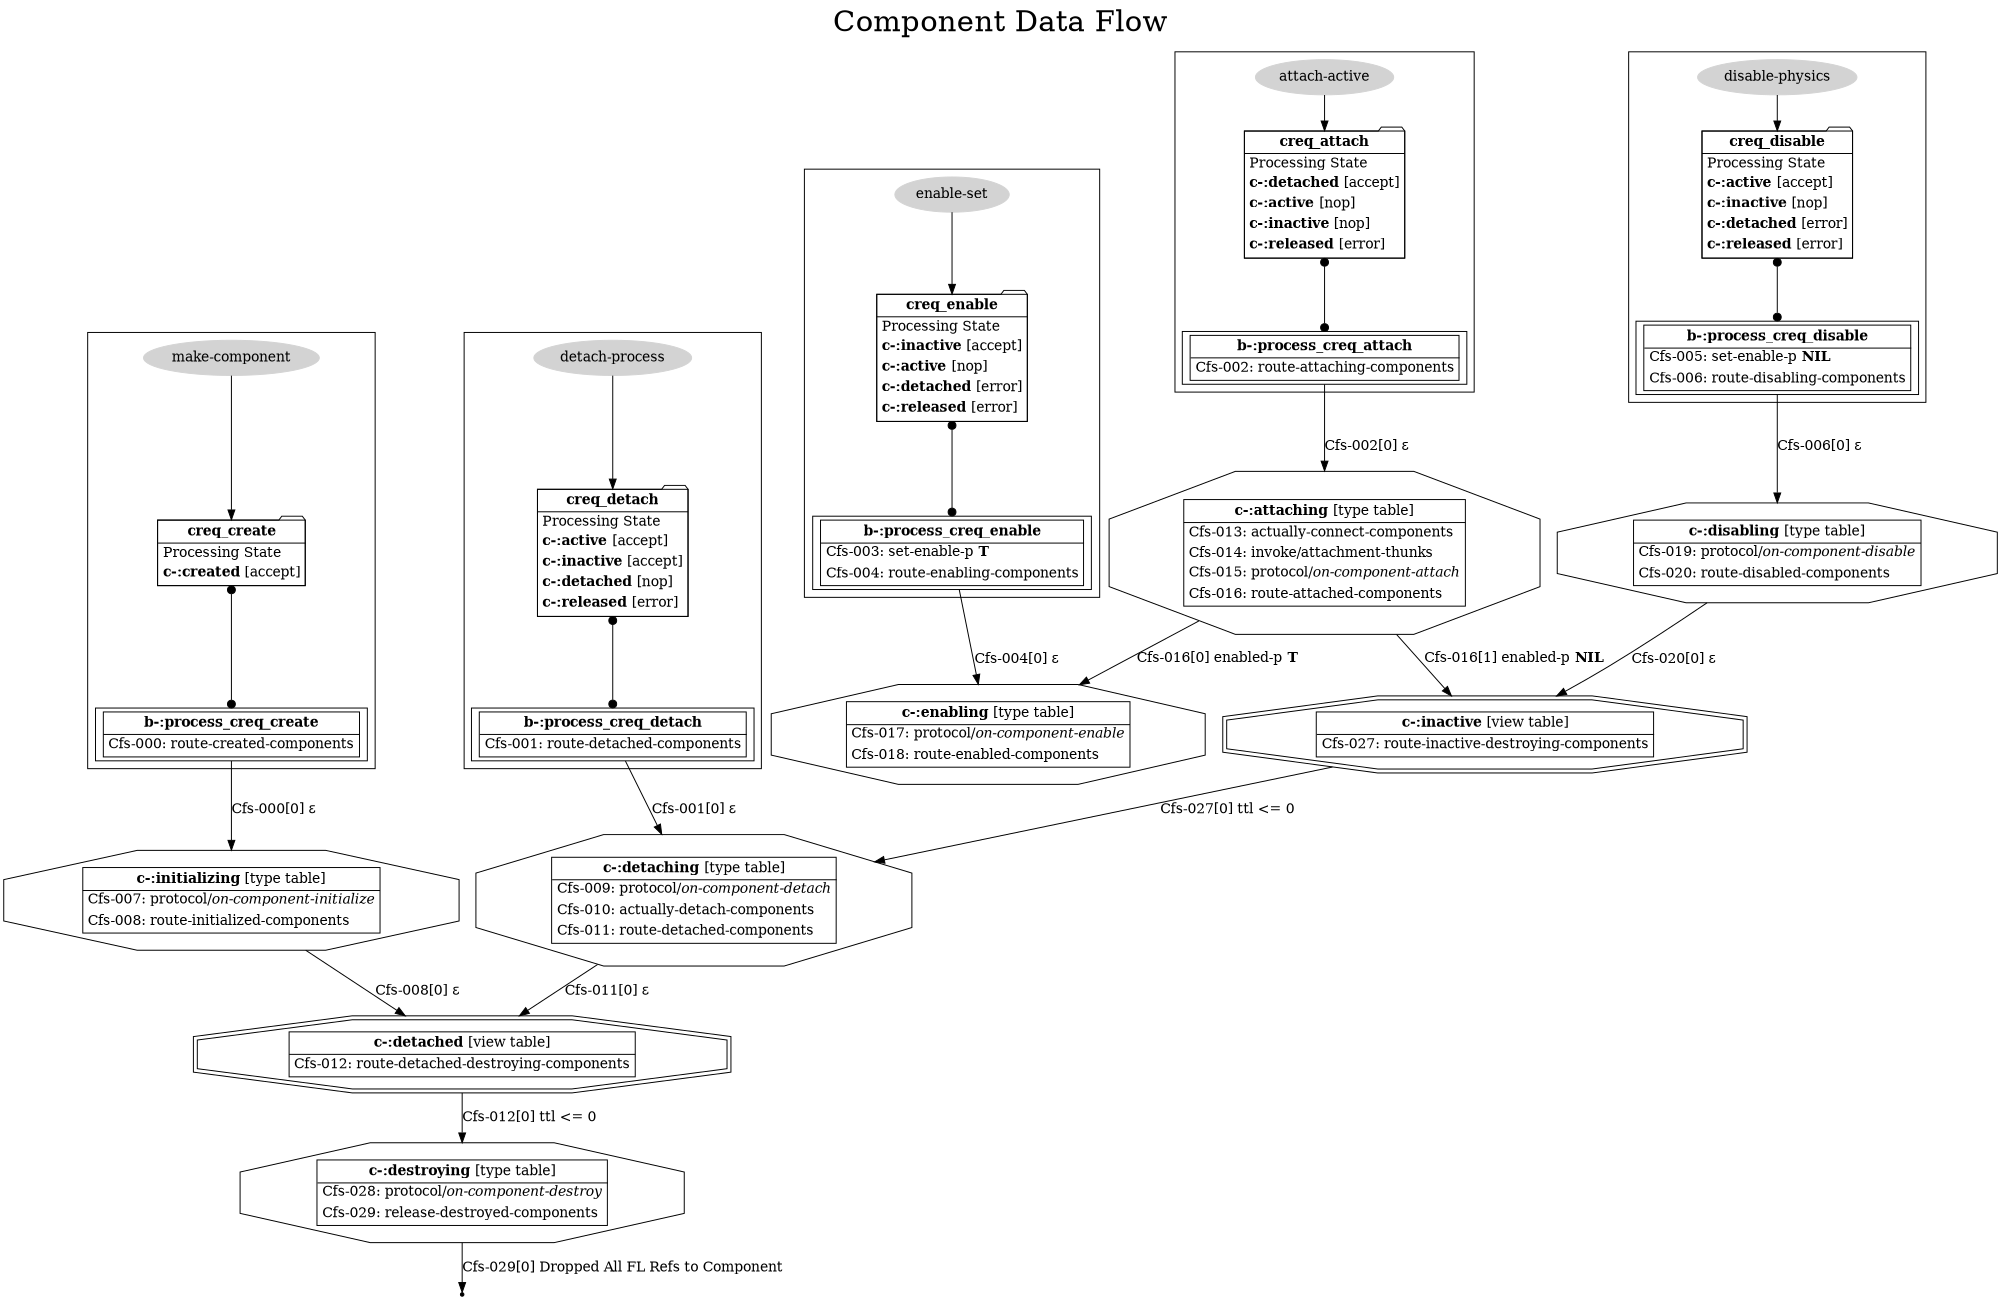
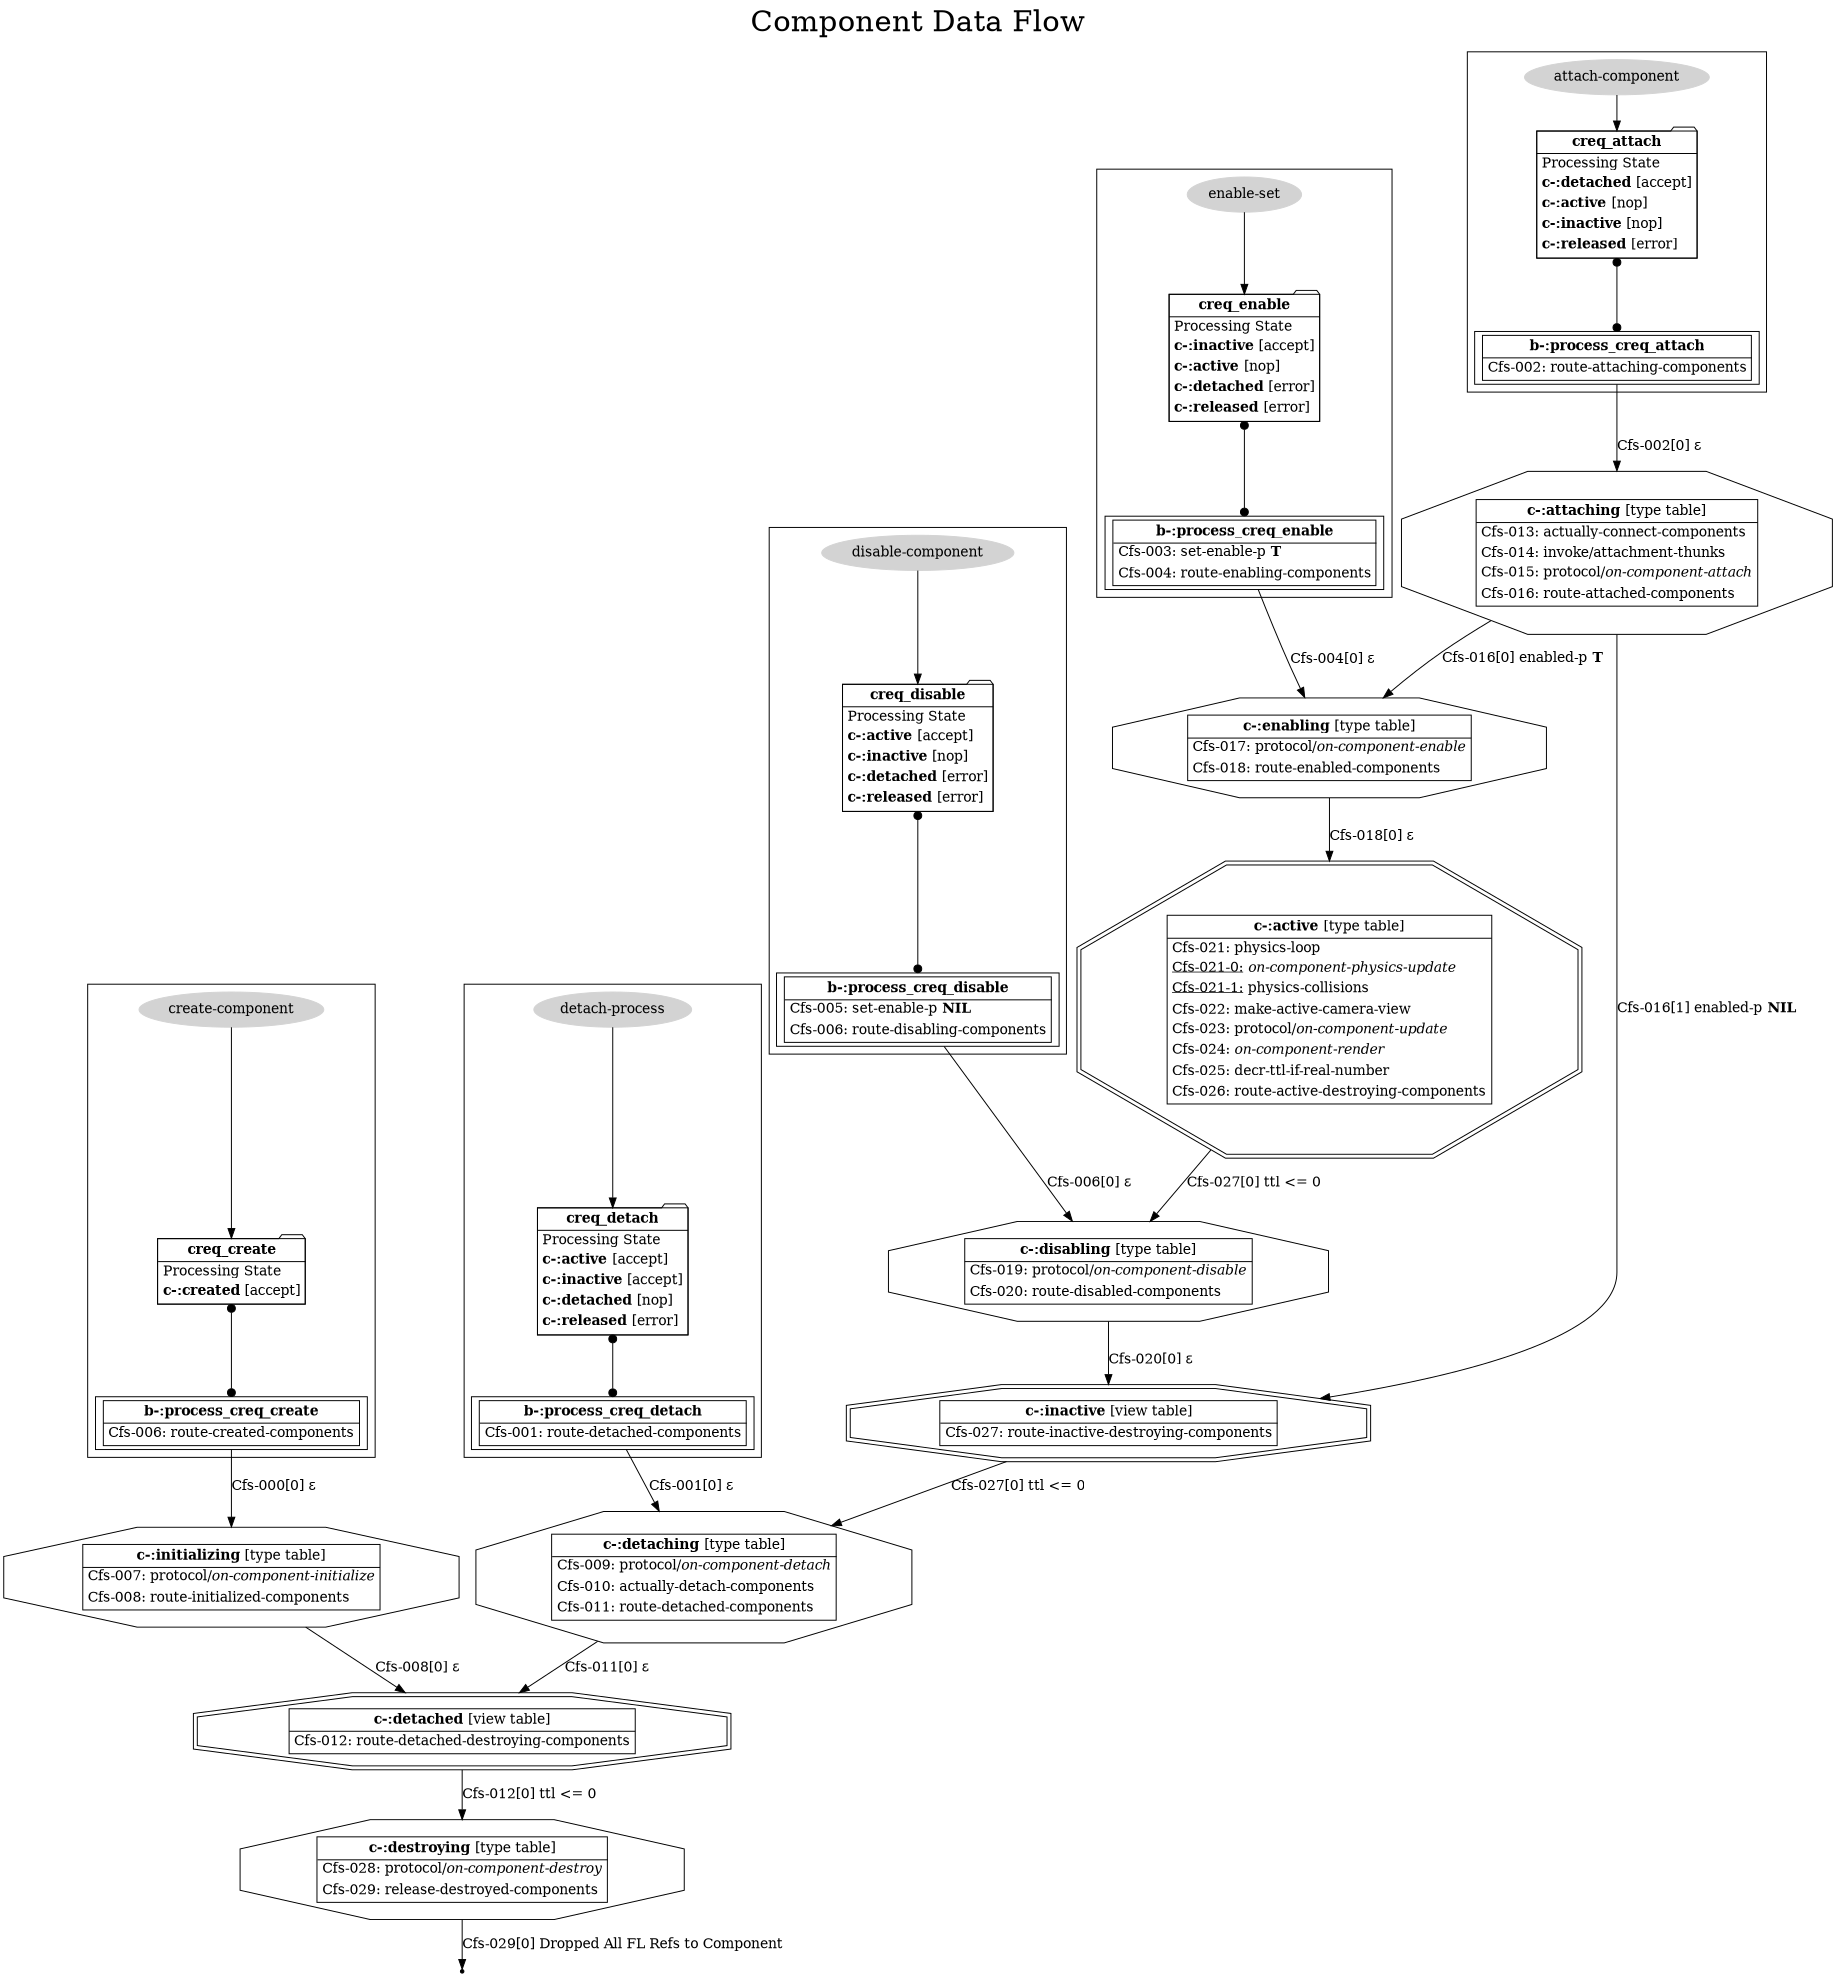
  digraph {
    fontsize=30
    label="Component Data Flow"
    labelloc=top
    node [shape=octagon margin=0]
-   n1 [color=lightgrey label="make-component" shape=oval style=filled margin=""]
+   n1 [color=lightgrey label="create-component" shape=oval style=filled margin=""]
    n2 [label=< 		<TABLE CELLBORDER="0"> 			<TR><TD><B>creq_create</B></TD></TR> 			<HR/> 			<TR><TD ALIGN="LEFT">Processing State</TD></TR> 			// NOTE: make-instance sets STATE to :created, but we don't have 			// a true state to represent this. 			<TR><TD ALIGN="LEFT"><B>c-:created</B> [accept]</TD></TR> 		</TABLE>> shape=folder]
-   n3 [label=< 		<TABLE CELLBORDER="0"> 			<TR><TD><B>b-:process_creq_create</B></TD></TR> 			<HR/> 			<TR><TD ALIGN="LEFT">Cfs-000: route-created-components</TD></TR> 		</TABLE>> shape=box margin=""]
+   n3 [label=< 		<TABLE CELLBORDER="0"> 			<TR><TD><B>b-:process_creq_create</B></TD></TR> 			<HR/> 			<TR><TD ALIGN="LEFT">Cfs-006: route-created-components</TD></TR> 		</TABLE>> shape=box margin=""]
    n4 [color=lightgrey label="detach-process" shape=oval style=filled margin=""]
    n5 [label=< 		<TABLE CELLBORDER="0"> 			<TR><TD><B>creq_detach</B></TD></TR> 			<HR/> 			<TR><TD ALIGN="LEFT">Processing State</TD></TR> 			<TR><TD ALIGN="LEFT"><B>c-:active</B> [accept]</TD></TR> 			<TR><TD ALIGN="LEFT"><B>c-:inactive</B> [accept]</TD></TR> 			<TR><TD ALIGN="LEFT"><B>c-:detached</B> [nop]</TD></TR> 			<TR><TD ALIGN="LEFT"><B>c-:released</B> [error]</TD></TR> 		</TABLE>> shape=folder]
    n6 [label=< 		<TABLE CELLBORDER="0"> 			<TR><TD><B>b-:process_creq_detach</B></TD></TR> 			<HR/> 			<TR><TD ALIGN="LEFT">Cfs-001: route-detached-components</TD></TR> 		</TABLE>> shape=box margin=""]
-   n7 [color=lightgrey label="attach-active" shape=oval style=filled margin=""]
+   n7 [color=lightgrey label="attach-component" shape=oval style=filled margin=""]
    n8 [label=< 		<TABLE CELLBORDER="0"> 			<TR><TD><B>creq_attach</B></TD></TR> 			<HR/> 			<TR><TD ALIGN="LEFT">Processing State</TD></TR> 			<TR><TD ALIGN="LEFT"><B>c-:detached</B> [accept]</TD></TR> 			<TR><TD ALIGN="LEFT"><B>c-:active</B> [nop]</TD></TR> 			<TR><TD ALIGN="LEFT"><B>c-:inactive</B> [nop]</TD></TR> 			<TR><TD ALIGN="LEFT"><B>c-:released</B> [error]</TD></TR> 		</TABLE>> shape=folder]
    n9 [label=< 		<TABLE CELLBORDER="0"> 			<TR><TD><B>b-:process_creq_attach</B></TD></TR> 			<HR/> 			<TR><TD ALIGN="LEFT">Cfs-002: route-attaching-components</TD></TR> 		</TABLE>> shape=box margin=""]
    n10 [color=lightgrey label="enable-set" shape=oval style=filled margin=""]
    n11 [label=< 		<TABLE CELLBORDER="0"> 			<TR><TD><B>creq_enable</B></TD></TR> 			<HR/> 			<TR><TD ALIGN="LEFT">Processing State</TD></TR> 			<TR><TD ALIGN="LEFT"><B>c-:inactive</B> [accept]</TD></TR> 			<TR><TD ALIGN="LEFT"><B>c-:active</B> [nop]</TD></TR> 			<TR><TD ALIGN="LEFT"><B>c-:detached</B> [error]</TD></TR> 			<TR><TD ALIGN="LEFT"><B>c-:released</B> [error]</TD></TR> 		</TABLE>> shape=folder]
    n12 [label=< 		<TABLE CELLBORDER="0"> 			<TR><TD><B>b-:process_creq_enable</B></TD></TR> 			<HR/> 			<TR><TD ALIGN="LEFT">Cfs-003: set-enable-p <B>T</B></TD></TR> 			<TR><TD ALIGN="LEFT">Cfs-004: route-enabling-components</TD></TR> 		</TABLE>> shape=box margin=""]
-   n13 [color=lightgrey label="disable-physics" shape=oval style=filled margin=""]
+   n13 [color=lightgrey label="disable-component" shape=oval style=filled margin=""]
    n14 [label=< 		<TABLE CELLBORDER="0"> 			<TR><TD><B>creq_disable</B></TD></TR> 			<HR/> 			<TR><TD ALIGN="LEFT">Processing State</TD></TR> 			<TR><TD ALIGN="LEFT"><B>c-:active</B> [accept]</TD></TR> 			<TR><TD ALIGN="LEFT"><B>c-:inactive</B> [nop]</TD></TR> 			<TR><TD ALIGN="LEFT"><B>c-:detached</B> [error]</TD></TR> 			<TR><TD ALIGN="LEFT"><B>c-:released</B> [error]</TD></TR> 		</TABLE>> shape=folder]
    n15 [label=< 		<TABLE CELLBORDER="0"> 			<TR><TD><B>b-:process_creq_disable</B></TD></TR> 			<HR/> 			<TR><TD ALIGN="LEFT">Cfs-005: set-enable-p <B>NIL</B></TD></TR> 			<TR><TD ALIGN="LEFT">Cfs-006: route-disabling-components</TD></TR> 		</TABLE>> shape=box margin=""]
    n16 [label=< 		<TABLE CELLBORDER="0"> 			<TR><TD><B>c-:initializing</B> [type table]</TD></TR> 			<HR/> 			<TR><TD ALIGN="LEFT">Cfs-007: protocol/<I>on-component-initialize</I></TD></TR> 			<TR><TD ALIGN="LEFT">Cfs-008: route-initialized-components</TD></TR> 		</TABLE>>]
    n17 [label=< 		<TABLE CELLBORDER="0"> 			<TR><TD><B>c-:detaching</B> [type table]</TD></TR> 			<HR/> 			<TR><TD ALIGN="LEFT">Cfs-009: protocol/<I>on-component-detach</I></TD></TR> 			<TR><TD ALIGN="LEFT">Cfs-010: actually-detach-components</TD></TR> 			<TR><TD ALIGN="LEFT">Cfs-011: route-detached-components</TD></TR> 		</TABLE>>]
    n18 [label=< 		<TABLE CELLBORDER="0"> 			<TR><TD><B>c-:attaching</B> [type table]</TD></TR> 			<HR/> 			<TR><TD ALIGN="LEFT">Cfs-013: actually-connect-components</TD></TR> 			<TR><TD ALIGN="LEFT">Cfs-014: invoke/attachment-thunks</TD></TR> 			<TR><TD ALIGN="LEFT">Cfs-015: protocol/<I>on-component-attach</I></TD></TR> 			<TR><TD ALIGN="LEFT">Cfs-016: route-attached-components</TD></TR> 		</TABLE>>]
    n19 [label=< 		<TABLE CELLBORDER="0"> 			<TR><TD><B>c-:enabling</B> [type table]</TD></TR> 			<HR/> 			<TR><TD ALIGN="LEFT">Cfs-017: protocol/<I>on-component-enable</I></TD></TR> 			<TR><TD ALIGN="LEFT">Cfs-018: route-enabled-components</TD></TR> 		</TABLE>>]
    n20 [label=< 		<TABLE CELLBORDER="0"> 			<TR><TD><B>c-:disabling</B> [type table]</TD></TR> 			<HR/> 			<TR><TD ALIGN="LEFT">Cfs-019: protocol/<I>on-component-disable</I></TD></TR> 			<TR><TD ALIGN="LEFT">Cfs-020: route-disabled-components</TD></TR> 		</TABLE>>]
    n21 [label=< 		<TABLE CELLBORDER="0"> 			<TR><TD><B>c-:detached</B> [view table]</TD></TR> 			<HR/> 			<TR><TD ALIGN="LEFT">Cfs-012: route-detached-destroying-components</TD></TR> 		</TABLE>> shape=doubleoctagon]
    n22 [label=< 		<TABLE CELLBORDER="0"> 			<TR><TD><B>c-:inactive</B> [view table]</TD></TR> 			<HR/> 			<TR><TD ALIGN="LEFT">Cfs-027: route-inactive-destroying-components</TD></TR> 		</TABLE>> shape=doubleoctagon]
+   n23 [label=< 		<TABLE CELLBORDER="0"> 			<TR><TD><B>c-:active</B> [type table]</TD></TR> 			<HR/> 			<TR><TD ALIGN="LEFT">Cfs-021: physics-loop</TD></TR> 			<TR><TD ALIGN="LEFT"><U>Cfs-021-0:</U> <I>on-component-physics-update</I></TD></TR> 			<TR><TD ALIGN="LEFT"><U>Cfs-021-1:</U> physics-collisions</TD></TR>  			<TR><TD ALIGN="LEFT">Cfs-022: make-active-camera-view</TD></TR>  			<TR><TD ALIGN="LEFT">Cfs-023: protocol/<I>on-component-update</I></TD></TR> 			<TR><TD ALIGN="LEFT">Cfs-024: <I>on-component-render</I></TD></TR> 			<TR><TD ALIGN="LEFT">Cfs-025: decr-ttl-if-real-number</TD></TR> 			<TR><TD ALIGN="LEFT">Cfs-026: route-active-destroying-components</TD></TR> 		</TABLE>> shape=doubleoctagon]
    n24 [label=< 		<TABLE CELLBORDER="0"> 			<TR><TD><B>c-:destroying</B> [type table]</TD></TR> 			<HR/> 			<TR><TD ALIGN="LEFT">Cfs-028: protocol/<I>on-component-destroy</I></TD></TR> 			<TR><TD ALIGN="LEFT">Cfs-029: release-destroyed-components</TD></TR> 		</TABLE>>]
    cs_end [shape=point margin=""]
    subgraph cluster_1 {
      label=""
      n1
      n2
      n3
    }
    subgraph cluster_2 {
      label=""
      n4
      n5
      n6
    }
    subgraph cluster_3 {
      label=""
      n7
      n8
      n9
    }
    subgraph cluster_4 {
      label=""
      n10
      n11
      n12
    }
    subgraph cluster_5 {
      label=""
      n13
      n14
      n15
    }
    n1 -> n2
    n2 -> n3 [arrowhead=dot arrowtail=dot dir=both]
    n3 -> n16 [label=<Cfs-000[0] &epsilon;>]
    n4 -> n5
    n5 -> n6 [arrowhead=dot arrowtail=dot dir=both]
    n6 -> n17 [label=<Cfs-001[0] &epsilon;>]
    n7 -> n8
    n8 -> n9 [arrowhead=dot arrowtail=dot dir=both]
    n9 -> n18 [label=<Cfs-002[0] &epsilon;>]
    n10 -> n11
    n11 -> n12 [arrowhead=dot arrowtail=dot dir=both]
    n12 -> n19 [label=<Cfs-004[0] &epsilon;>]
    n13 -> n14
    n14 -> n15 [arrowhead=dot arrowtail=dot dir=both]
    n15 -> n20 [label=<Cfs-006[0] &epsilon;>]
    n16 -> n21 [label=<Cfs-008[0] &epsilon;>]
    n17 -> n21 [label=<Cfs-011[0] &epsilon;>]
    n18 -> n19 [label=<Cfs-016[0] enabled-p <B>T</B>>]
    n18 -> n22 [label=<Cfs-016[1] enabled-p <B>NIL</B>>]
+   n19 -> n23 [label="Cfs-018[0] &epsilon;"]
    n20 -> n22 [label="Cfs-020[0] &epsilon;"]
    n21 -> n24 [label="Cfs-012[0] ttl <= 0"]
    n22 -> n17 [label="Cfs-027[0] ttl <= 0"]
+   n23 -> n20 [label="Cfs-027[0] ttl <= 0"]
    n24 -> cs_end [label="Cfs-029[0] Dropped All FL Refs to Component"]
  }
